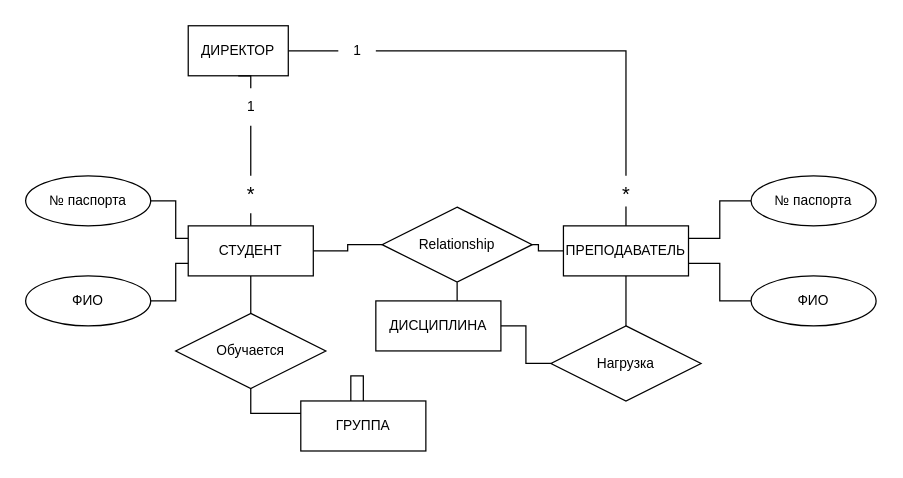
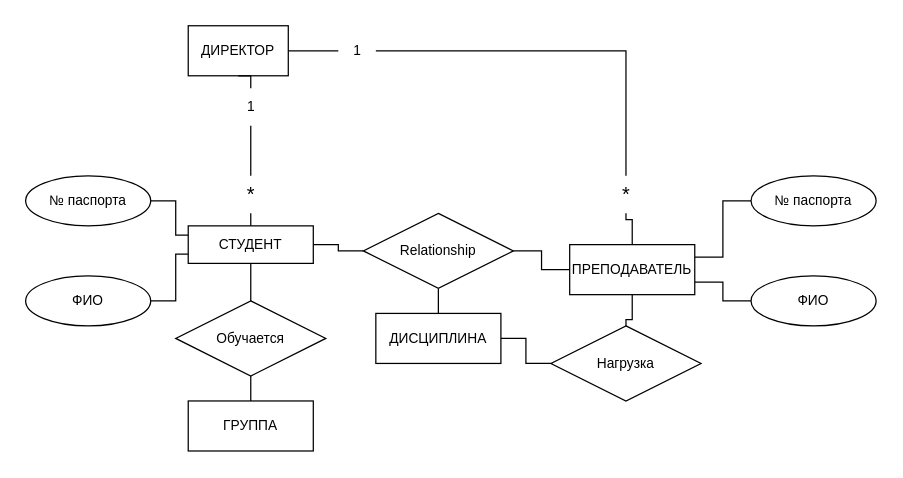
  <mxCell id="0" />
  <mxCell id="1" parent="0" />
  <mxCell id="2" style="edgeStyle=orthogonalEdgeStyle;shape=connector;rounded=0;orthogonalLoop=1;jettySize=auto;html=1;exitX=0.5;exitY=1;exitDx=0;exitDy=0;entryX=0.5;entryY=0;entryDx=0;entryDy=0;strokeColor=default;align=center;verticalAlign=middle;fontFamily=Helvetica;fontSize=11;fontColor=default;labelBackgroundColor=default;endArrow=none;endFill=0;" edge="1" parent="1" source="4" target="5"><mxGeometry relative="1" as="geometry" /></mxCell>
  <mxCell id="3" value="" style="edgeStyle=orthogonalEdgeStyle;shape=connector;rounded=0;orthogonalLoop=1;jettySize=auto;html=1;strokeColor=default;align=center;verticalAlign=middle;fontFamily=Helvetica;fontSize=11;fontColor=default;labelBackgroundColor=default;endArrow=none;endFill=0;" edge="1" parent="1" source="4" target="8"><mxGeometry relative="1" as="geometry" /></mxCell>
- <mxCell id="4" value="&lt;div&gt;Обучается&lt;/div&gt;" style="shape=rhombus;perimeter=rhombusPerimeter;whiteSpace=wrap;html=1;align=center;fontFamily=Helvetica;fontSize=11;fontColor=default;labelBackgroundColor=default;" vertex="1" parent="1"><mxGeometry x="140" y="250" width="120" height="60" as="geometry" /></mxCell>
- <mxCell id="5" value="ГРУППА" style="whiteSpace=wrap;html=1;align=center;fontFamily=Helvetica;fontSize=11;fontColor=default;labelBackgroundColor=default;" vertex="1" parent="1"><mxGeometry x="240" y="320" width="100" height="40" as="geometry" /></mxCell>
+ <mxCell id="4" value="&lt;div&gt;Обучается&lt;/div&gt;" style="shape=rhombus;perimeter=rhombusPerimeter;whiteSpace=wrap;html=1;align=center;fontFamily=Helvetica;fontSize=11;fontColor=default;labelBackgroundColor=default;" vertex="1" parent="1"><mxGeometry x="140" y="240" width="120" height="60" as="geometry" /></mxCell>
+ <mxCell id="5" value="ГРУППА" style="whiteSpace=wrap;html=1;align=center;fontFamily=Helvetica;fontSize=11;fontColor=default;labelBackgroundColor=default;" vertex="1" parent="1"><mxGeometry x="150" y="320" width="100" height="40" as="geometry" /></mxCell>
  <mxCell id="6" style="edgeStyle=orthogonalEdgeStyle;shape=connector;rounded=0;orthogonalLoop=1;jettySize=auto;html=1;exitX=1;exitY=0.5;exitDx=0;exitDy=0;entryX=0;entryY=0.25;entryDx=0;entryDy=0;strokeColor=default;align=center;verticalAlign=middle;fontFamily=Helvetica;fontSize=11;fontColor=default;labelBackgroundColor=default;endArrow=none;endFill=0;" edge="1" parent="1" source="7" target="8"><mxGeometry relative="1" as="geometry" /></mxCell>
  <mxCell id="7" value="№ паспорта" style="ellipse;whiteSpace=wrap;html=1;align=center;fontFamily=Helvetica;fontSize=11;fontColor=default;labelBackgroundColor=default;" vertex="1" parent="1"><mxGeometry x="20" y="140" width="100" height="40" as="geometry" /></mxCell>
- <mxCell id="8" value="СТУДЕНТ" style="whiteSpace=wrap;html=1;align=center;fontFamily=Helvetica;fontSize=11;fontColor=default;labelBackgroundColor=default;" vertex="1" parent="1"><mxGeometry x="150" y="180" width="100" height="40" as="geometry" /></mxCell>
+ <mxCell id="8" value="СТУДЕНТ" style="whiteSpace=wrap;html=1;align=center;fontFamily=Helvetica;fontSize=11;fontColor=default;labelBackgroundColor=default;" vertex="1" parent="1"><mxGeometry x="150" y="180" width="100" height="30" as="geometry" /></mxCell>
  <mxCell id="9" value="" style="edgeStyle=orthogonalEdgeStyle;shape=connector;rounded=0;orthogonalLoop=1;jettySize=auto;html=1;strokeColor=default;align=center;verticalAlign=middle;fontFamily=Helvetica;fontSize=11;fontColor=default;labelBackgroundColor=default;endArrow=none;endFill=0;" edge="1" parent="1" source="14" target="19"><mxGeometry relative="1" as="geometry" /></mxCell>
  <mxCell id="10" value="" style="edgeStyle=orthogonalEdgeStyle;shape=connector;rounded=0;orthogonalLoop=1;jettySize=auto;html=1;strokeColor=default;align=center;verticalAlign=middle;fontFamily=Helvetica;fontSize=11;fontColor=default;labelBackgroundColor=default;endArrow=none;endFill=0;" edge="1" parent="1" source="14" target="25"><mxGeometry relative="1" as="geometry" /></mxCell>
  <mxCell id="11" style="edgeStyle=orthogonalEdgeStyle;shape=connector;rounded=0;orthogonalLoop=1;jettySize=auto;html=1;exitX=0.5;exitY=0;exitDx=0;exitDy=0;strokeColor=default;align=center;verticalAlign=middle;fontFamily=Helvetica;fontSize=11;fontColor=default;labelBackgroundColor=default;endArrow=none;endFill=0;" edge="1" parent="1" source="14" target="32"><mxGeometry relative="1" as="geometry" /></mxCell>
  <mxCell id="12" value="" style="edgeStyle=orthogonalEdgeStyle;shape=connector;rounded=0;orthogonalLoop=1;jettySize=auto;html=1;strokeColor=default;align=center;verticalAlign=middle;fontFamily=Helvetica;fontSize=11;fontColor=default;labelBackgroundColor=default;endArrow=none;endFill=0;exitX=1;exitY=0.75;exitDx=0;exitDy=0;" edge="1" parent="1" source="14" target="34"><mxGeometry relative="1" as="geometry" /></mxCell>
  <mxCell id="13" style="edgeStyle=orthogonalEdgeStyle;shape=connector;rounded=0;orthogonalLoop=1;jettySize=auto;html=1;exitX=1;exitY=0.25;exitDx=0;exitDy=0;entryX=0;entryY=0.5;entryDx=0;entryDy=0;strokeColor=default;align=center;verticalAlign=middle;fontFamily=Helvetica;fontSize=11;fontColor=default;labelBackgroundColor=default;endArrow=none;endFill=0;" edge="1" parent="1" source="14" target="33"><mxGeometry relative="1" as="geometry" /></mxCell>
- <mxCell id="14" value="ПРЕПОДАВАТЕЛЬ" style="whiteSpace=wrap;html=1;align=center;fontFamily=Helvetica;fontSize=11;fontColor=default;labelBackgroundColor=default;" vertex="1" parent="1"><mxGeometry x="450" y="180" width="100" height="40" as="geometry" /></mxCell>
+ <mxCell id="14" value="ПРЕПОДАВАТЕЛЬ" style="whiteSpace=wrap;html=1;align=center;fontFamily=Helvetica;fontSize=11;fontColor=default;labelBackgroundColor=default;" vertex="1" parent="1"><mxGeometry x="455" y="195" width="100" height="40" as="geometry" /></mxCell>
  <mxCell id="15" value="" style="edgeStyle=orthogonalEdgeStyle;shape=connector;rounded=0;orthogonalLoop=1;jettySize=auto;html=1;strokeColor=default;align=center;verticalAlign=middle;fontFamily=Helvetica;fontSize=11;fontColor=default;labelBackgroundColor=default;endArrow=none;endFill=0;entryX=0;entryY=0.75;entryDx=0;entryDy=0;" edge="1" parent="1" source="16" target="8"><mxGeometry relative="1" as="geometry" /></mxCell>
  <mxCell id="16" value="ФИО" style="ellipse;whiteSpace=wrap;html=1;align=center;fontFamily=Helvetica;fontSize=11;fontColor=default;labelBackgroundColor=default;" vertex="1" parent="1"><mxGeometry x="20" y="220" width="100" height="40" as="geometry" /></mxCell>
  <mxCell id="17" value="" style="edgeStyle=orthogonalEdgeStyle;shape=connector;rounded=0;orthogonalLoop=1;jettySize=auto;html=1;strokeColor=default;align=center;verticalAlign=middle;fontFamily=Helvetica;fontSize=11;fontColor=default;labelBackgroundColor=default;endArrow=none;endFill=0;" edge="1" parent="1" source="19" target="8"><mxGeometry relative="1" as="geometry" /></mxCell>
  <mxCell id="18" value="" style="edgeStyle=orthogonalEdgeStyle;shape=connector;rounded=0;orthogonalLoop=1;jettySize=auto;html=1;strokeColor=default;align=center;verticalAlign=middle;fontFamily=Helvetica;fontSize=11;fontColor=default;labelBackgroundColor=default;endArrow=none;endFill=0;" edge="1" parent="1" source="19" target="20"><mxGeometry relative="1" as="geometry" /></mxCell>
- <mxCell id="19" value="Relationship" style="shape=rhombus;perimeter=rhombusPerimeter;whiteSpace=wrap;html=1;align=center;fontFamily=Helvetica;fontSize=11;fontColor=default;labelBackgroundColor=default;" vertex="1" parent="1"><mxGeometry x="305" y="165" width="120" height="60" as="geometry" /></mxCell>
- <mxCell id="20" value="ДИСЦИПЛИНА" style="whiteSpace=wrap;html=1;align=center;fontFamily=Helvetica;fontSize=11;fontColor=default;labelBackgroundColor=default;" vertex="1" parent="1"><mxGeometry x="300" y="240" width="100" height="40" as="geometry" /></mxCell>
+ <mxCell id="19" value="Relationship" style="shape=rhombus;perimeter=rhombusPerimeter;whiteSpace=wrap;html=1;align=center;fontFamily=Helvetica;fontSize=11;fontColor=default;labelBackgroundColor=default;" vertex="1" parent="1"><mxGeometry x="290" y="170" width="120" height="60" as="geometry" /></mxCell>
+ <mxCell id="20" value="ДИСЦИПЛИНА" style="whiteSpace=wrap;html=1;align=center;fontFamily=Helvetica;fontSize=11;fontColor=default;labelBackgroundColor=default;" vertex="1" parent="1"><mxGeometry x="300" y="250" width="100" height="40" as="geometry" /></mxCell>
  <mxCell id="21" style="edgeStyle=orthogonalEdgeStyle;shape=connector;rounded=0;orthogonalLoop=1;jettySize=auto;html=1;exitX=0.5;exitY=1;exitDx=0;exitDy=0;entryX=0.5;entryY=0;entryDx=0;entryDy=0;strokeColor=default;align=center;verticalAlign=middle;fontFamily=Helvetica;fontSize=11;fontColor=default;labelBackgroundColor=default;endArrow=none;endFill=0;" edge="1" parent="1" source="27" target="8"><mxGeometry relative="1" as="geometry" /></mxCell>
  <mxCell id="22" style="edgeStyle=orthogonalEdgeStyle;shape=connector;rounded=0;orthogonalLoop=1;jettySize=auto;html=1;exitX=1;exitY=0.5;exitDx=0;exitDy=0;strokeColor=default;align=center;verticalAlign=middle;fontFamily=Helvetica;fontSize=11;fontColor=default;labelBackgroundColor=default;endArrow=none;endFill=0;" edge="1" parent="1" source="23" target="30"><mxGeometry relative="1" as="geometry" /></mxCell>
  <mxCell id="23" value="ДИРЕКТОР" style="whiteSpace=wrap;html=1;align=center;fontFamily=Helvetica;fontSize=11;fontColor=default;labelBackgroundColor=default;" vertex="1" parent="1"><mxGeometry x="150" y="20" width="80" height="40" as="geometry" /></mxCell>
  <mxCell id="24" value="" style="edgeStyle=orthogonalEdgeStyle;shape=connector;rounded=0;orthogonalLoop=1;jettySize=auto;html=1;strokeColor=default;align=center;verticalAlign=middle;fontFamily=Helvetica;fontSize=11;fontColor=default;labelBackgroundColor=default;endArrow=none;endFill=0;" edge="1" parent="1" source="25" target="20"><mxGeometry relative="1" as="geometry" /></mxCell>
  <mxCell id="25" value="Нагрузка" style="shape=rhombus;perimeter=rhombusPerimeter;whiteSpace=wrap;html=1;align=center;fontFamily=Helvetica;fontSize=11;fontColor=default;labelBackgroundColor=default;" vertex="1" parent="1"><mxGeometry x="440" y="260" width="120" height="60" as="geometry" /></mxCell>
  <mxCell id="26" value="" style="edgeStyle=orthogonalEdgeStyle;shape=connector;rounded=0;orthogonalLoop=1;jettySize=auto;html=1;exitX=0.5;exitY=1;exitDx=0;exitDy=0;entryX=0.5;entryY=0;entryDx=0;entryDy=0;strokeColor=default;align=center;verticalAlign=middle;fontFamily=Helvetica;fontSize=11;fontColor=default;labelBackgroundColor=default;endArrow=none;endFill=0;" edge="1" parent="1" source="29" target="27"><mxGeometry relative="1" as="geometry"><mxPoint x="200" y="100" as="sourcePoint" /><mxPoint x="200" y="180" as="targetPoint" /></mxGeometry></mxCell>
  <mxCell id="27" value="&lt;div style=&quot;font-size: 16px;&quot;&gt;&lt;font style=&quot;font-size: 16px;&quot;&gt;*&lt;/font&gt;&lt;/div&gt;" style="text;html=1;align=center;verticalAlign=middle;resizable=0;points=[];autosize=1;strokeColor=none;fillColor=none;fontFamily=Helvetica;fontSize=11;fontColor=default;labelBackgroundColor=default;" vertex="1" parent="1"><mxGeometry x="185" y="140" width="30" height="30" as="geometry" /></mxCell>
  <mxCell id="28" value="" style="edgeStyle=orthogonalEdgeStyle;shape=connector;rounded=0;orthogonalLoop=1;jettySize=auto;html=1;exitX=0.5;exitY=1;exitDx=0;exitDy=0;entryX=0.5;entryY=0;entryDx=0;entryDy=0;strokeColor=default;align=center;verticalAlign=middle;fontFamily=Helvetica;fontSize=11;fontColor=default;labelBackgroundColor=default;endArrow=none;endFill=0;" edge="1" parent="1" source="23" target="29"><mxGeometry relative="1" as="geometry"><mxPoint x="200" y="60" as="sourcePoint" /><mxPoint x="200" y="140" as="targetPoint" /></mxGeometry></mxCell>
  <mxCell id="29" value="1" style="text;html=1;align=center;verticalAlign=middle;resizable=0;points=[];autosize=1;strokeColor=none;fillColor=none;fontFamily=Helvetica;fontSize=11;fontColor=default;labelBackgroundColor=default;" vertex="1" parent="1"><mxGeometry x="185" y="70" width="30" height="30" as="geometry" /></mxCell>
  <mxCell id="30" value="&lt;div&gt;1&lt;/div&gt;" style="text;html=1;align=center;verticalAlign=middle;resizable=0;points=[];autosize=1;strokeColor=none;fillColor=none;fontFamily=Helvetica;fontSize=11;fontColor=default;labelBackgroundColor=default;" vertex="1" parent="1"><mxGeometry x="270" y="25" width="30" height="30" as="geometry" /></mxCell>
  <mxCell id="31" value="" style="edgeStyle=orthogonalEdgeStyle;shape=connector;rounded=0;orthogonalLoop=1;jettySize=auto;html=1;exitX=1;exitY=0.5;exitDx=0;exitDy=0;entryX=0.5;entryY=0;entryDx=0;entryDy=0;strokeColor=default;align=center;verticalAlign=middle;fontFamily=Helvetica;fontSize=11;fontColor=default;labelBackgroundColor=default;endArrow=none;endFill=0;" edge="1" parent="1" source="30" target="32"><mxGeometry relative="1" as="geometry"><mxPoint x="300" y="40" as="sourcePoint" /><mxPoint x="500" y="180" as="targetPoint" /></mxGeometry></mxCell>
  <mxCell id="32" value="&lt;div style=&quot;font-size: 16px;&quot;&gt;&lt;font style=&quot;font-size: 16px;&quot;&gt;*&lt;/font&gt;&lt;/div&gt;" style="text;html=1;align=center;verticalAlign=middle;resizable=0;points=[];autosize=1;strokeColor=none;fillColor=none;fontFamily=Helvetica;fontSize=11;fontColor=default;labelBackgroundColor=default;" vertex="1" parent="1"><mxGeometry x="485" y="140" width="30" height="30" as="geometry" /></mxCell>
  <mxCell id="33" value="№ паспорта" style="ellipse;whiteSpace=wrap;html=1;align=center;fontFamily=Helvetica;fontSize=11;fontColor=default;labelBackgroundColor=default;" vertex="1" parent="1"><mxGeometry x="600" y="140" width="100" height="40" as="geometry" /></mxCell>
  <mxCell id="34" value="ФИО" style="ellipse;whiteSpace=wrap;html=1;align=center;fontFamily=Helvetica;fontSize=11;fontColor=default;labelBackgroundColor=default;" vertex="1" parent="1"><mxGeometry x="600" y="220" width="100" height="40" as="geometry" /></mxCell>
